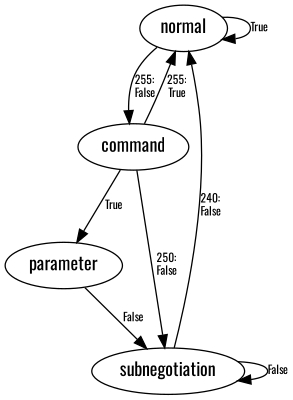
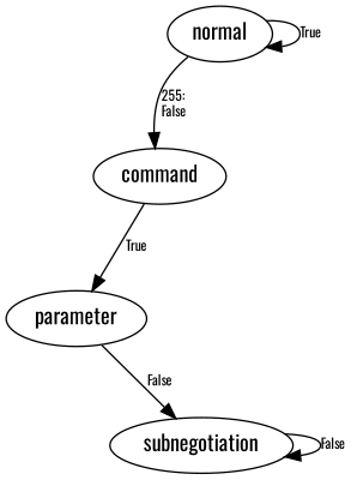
  digraph {
    fontname=Oswald
    node [fontname=Oswald]
    edge [fontname=Oswald fontsize=9]
    normal
    command
    parameter
    subnegotiation
    normal -> normal [label=True]
    normal -> command [label="255:\nFalse"]
-   command -> normal [label="255:\nTrue"]
    command -> parameter [label=True]
-   command -> subnegotiation [label="250:\nFalse"]
    parameter -> subnegotiation [label=False]
-   subnegotiation -> normal [label="240:\nFalse"]
    subnegotiation -> subnegotiation [label=False]
  }
